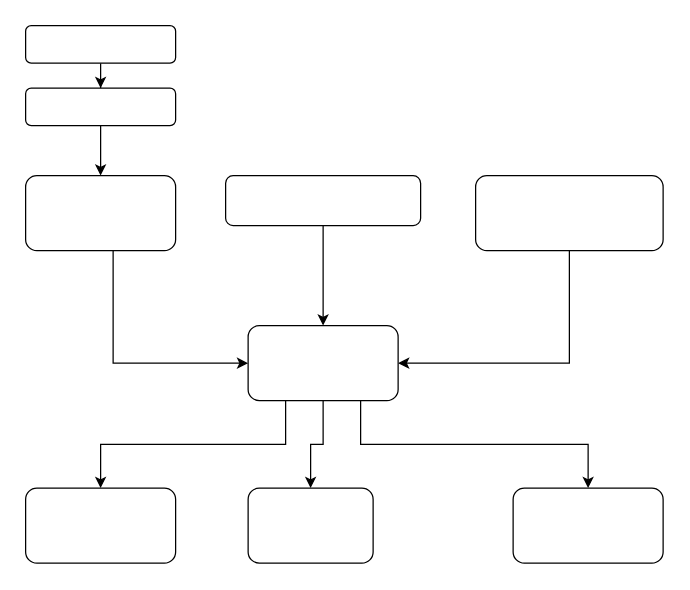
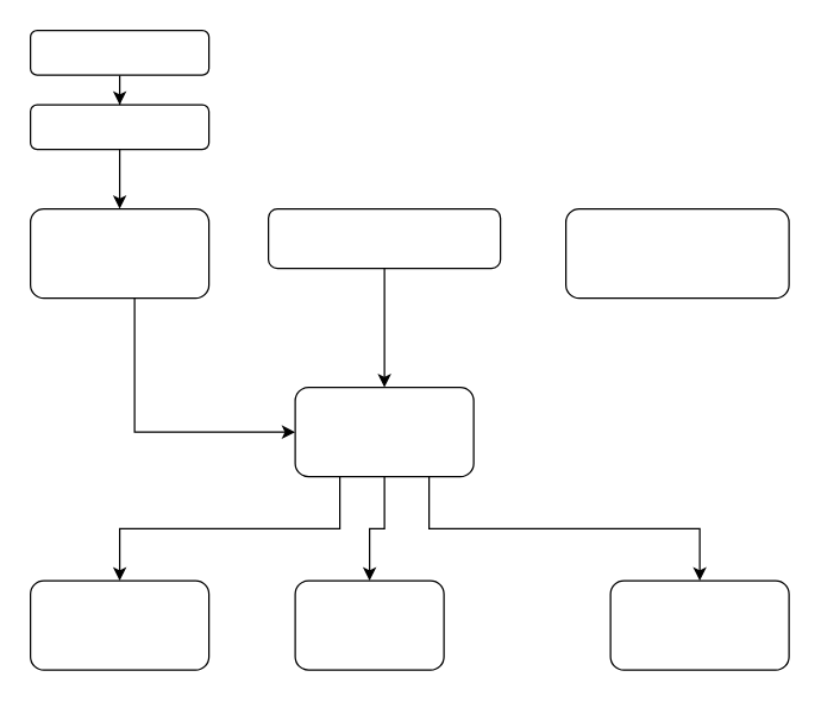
  <mxCell id="0" />
  <mxCell id="1" parent="0" />
  <mxCell id="2" style="edgeStyle=orthogonalEdgeStyle;rounded=0;orthogonalLoop=1;jettySize=auto;html=1;fontColor=#FFFFFF;labelBackgroundColor=none;" parent="1" source="3" target="11" edge="1"><mxGeometry relative="1" as="geometry"><Array as="points"><mxPoint x="90" y="290" /></Array></mxGeometry></mxCell>
  <mxCell id="3" value="&lt;div style=&quot;font-family: Menlo, Monaco, &amp;quot;Courier New&amp;quot;, monospace; line-height: 18px;&quot;&gt;&lt;font&gt;syd_note_name&lt;/font&gt;&lt;/div&gt;" style="rounded=1;whiteSpace=wrap;html=1;strokeColor=default;fillColor=default;labelBackgroundColor=none;fontColor=#FFFFFF;" parent="1" vertex="1"><mxGeometry x="20" y="140" width="120" height="60" as="geometry" /></mxCell>
  <mxCell id="4" style="edgeStyle=orthogonalEdgeStyle;rounded=0;orthogonalLoop=1;jettySize=auto;html=1;fontColor=#FFFFFF;labelBackgroundColor=none;" parent="1" source="5" target="11" edge="1"><mxGeometry relative="1" as="geometry" /></mxCell>
  <mxCell id="5" value="syd_dynamic_wizard" style="rounded=1;whiteSpace=wrap;labelBackgroundColor=none;strokeColor=default;fontColor=#FFFFFF;fillColor=default;" parent="1" vertex="1"><mxGeometry x="180" y="140" width="156" height="40" as="geometry" /></mxCell>
- <mxCell id="6" style="edgeStyle=orthogonalEdgeStyle;rounded=0;orthogonalLoop=1;jettySize=auto;html=1;entryX=1;entryY=0.5;entryDx=0;entryDy=0;fontColor=#FFFFFF;exitX=0.5;exitY=1;exitDx=0;exitDy=0;labelBackgroundColor=none;" parent="1" source="7" target="11" edge="1"><mxGeometry relative="1" as="geometry" /></mxCell>
  <mxCell id="7" value="syd_history_back" style="rounded=1;whiteSpace=wrap;labelBackgroundColor=none;strokeColor=default;fontColor=#FFFFFF;fillColor=default;" parent="1" vertex="1"><mxGeometry x="380" y="140" width="150" height="60" as="geometry" /></mxCell>
  <mxCell id="8" style="edgeStyle=orthogonalEdgeStyle;rounded=0;orthogonalLoop=1;jettySize=auto;html=1;exitX=0.25;exitY=1;exitDx=0;exitDy=0;fontColor=#FFFFFF;labelBackgroundColor=none;" parent="1" source="11" target="12" edge="1"><mxGeometry relative="1" as="geometry" /></mxCell>
  <mxCell id="9" style="edgeStyle=orthogonalEdgeStyle;rounded=0;orthogonalLoop=1;jettySize=auto;html=1;exitX=0.5;exitY=1;exitDx=0;exitDy=0;fontColor=#FFFFFF;labelBackgroundColor=none;" parent="1" source="11" target="13" edge="1"><mxGeometry relative="1" as="geometry" /></mxCell>
  <mxCell id="10" style="edgeStyle=orthogonalEdgeStyle;rounded=0;orthogonalLoop=1;jettySize=auto;html=1;exitX=0.75;exitY=1;exitDx=0;exitDy=0;entryX=0.5;entryY=0;entryDx=0;entryDy=0;fontColor=#FFFFFF;labelBackgroundColor=none;" parent="1" source="11" target="18" edge="1"><mxGeometry relative="1" as="geometry" /></mxCell>
  <mxCell id="11" value="syd_bpm" style="rounded=1;whiteSpace=wrap;html=1;labelBackgroundColor=none;strokeColor=default;fontColor=#FFFFFF;fillColor=default;" parent="1" vertex="1"><mxGeometry x="198" y="260" width="120" height="60" as="geometry" /></mxCell>
  <mxCell id="12" value="syd_bpm_activity" style="rounded=1;whiteSpace=wrap;html=1;labelBackgroundColor=none;strokeColor=default;fontColor=#FFFFFF;fillColor=default;" parent="1" vertex="1"><mxGeometry x="20" y="390" width="120" height="60" as="geometry" /></mxCell>
  <mxCell id="13" value="syd_bpmnjs" style="rounded=1;whiteSpace=wrap;html=1;labelBackgroundColor=none;strokeColor=default;fontColor=#FFFFFF;fillColor=default;" parent="1" vertex="1"><mxGeometry x="198" y="390" width="100" height="60" as="geometry" /></mxCell>
  <mxCell id="14" style="edgeStyle=orthogonalEdgeStyle;rounded=0;orthogonalLoop=1;jettySize=auto;html=1;fontColor=#FFFFFF;labelBackgroundColor=none;" parent="1" source="15" target="17" edge="1"><mxGeometry relative="1" as="geometry" /></mxCell>
  <mxCell id="15" value="note" style="rounded=1;whiteSpace=wrap;html=1;labelBackgroundColor=none;strokeColor=default;fontColor=#FFFFFF;fillColor=default;" parent="1" vertex="1"><mxGeometry x="20" y="20" width="120" height="30" as="geometry" /></mxCell>
  <mxCell id="16" style="edgeStyle=orthogonalEdgeStyle;rounded=0;orthogonalLoop=1;jettySize=auto;html=1;entryX=0.5;entryY=0;entryDx=0;entryDy=0;fontColor=#FFFFFF;labelBackgroundColor=none;" parent="1" source="17" target="3" edge="1"><mxGeometry relative="1" as="geometry" /></mxCell>
  <mxCell id="17" value="syd_note" style="rounded=1;whiteSpace=wrap;html=1;labelBackgroundColor=none;strokeColor=default;fontColor=#FFFFFF;fillColor=default;" parent="1" vertex="1"><mxGeometry x="20" y="70" width="120" height="30" as="geometry" /></mxCell>
  <mxCell id="18" value="syd_process_maker" style="rounded=1;whiteSpace=wrap;html=1;labelBackgroundColor=none;strokeColor=default;fontColor=#FFFFFF;fillColor=default;" parent="1" vertex="1"><mxGeometry x="410" y="390" width="120" height="60" as="geometry" /></mxCell>
